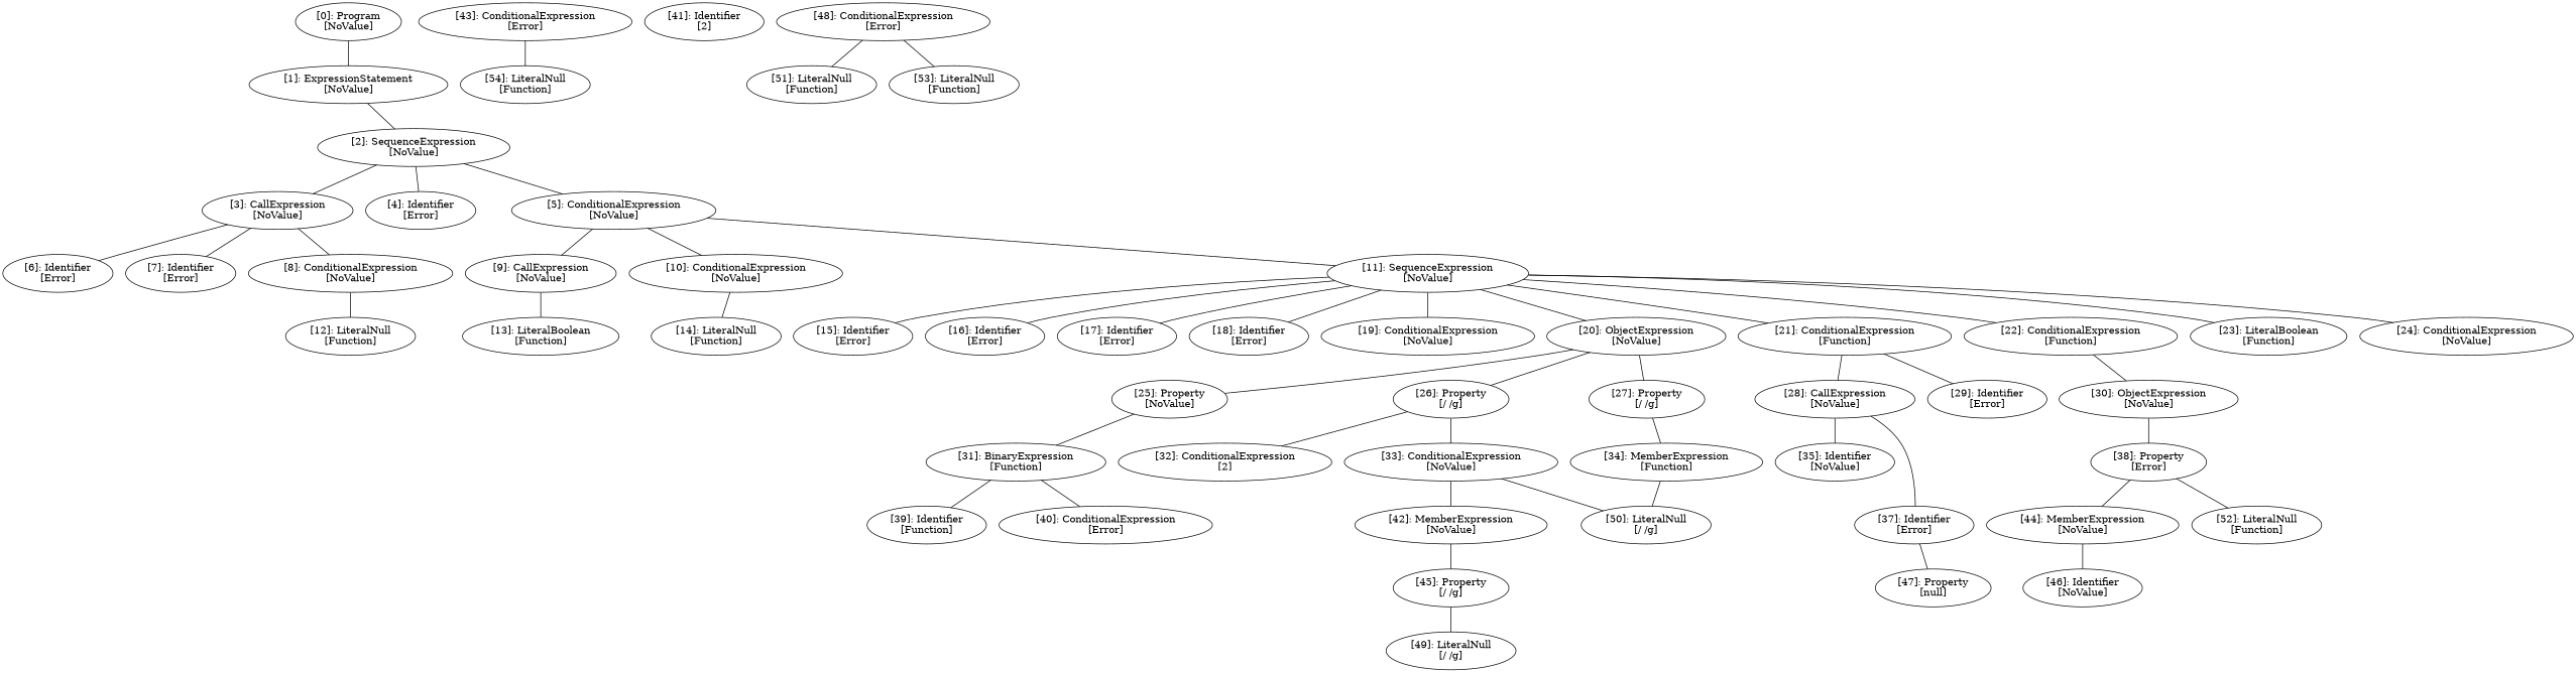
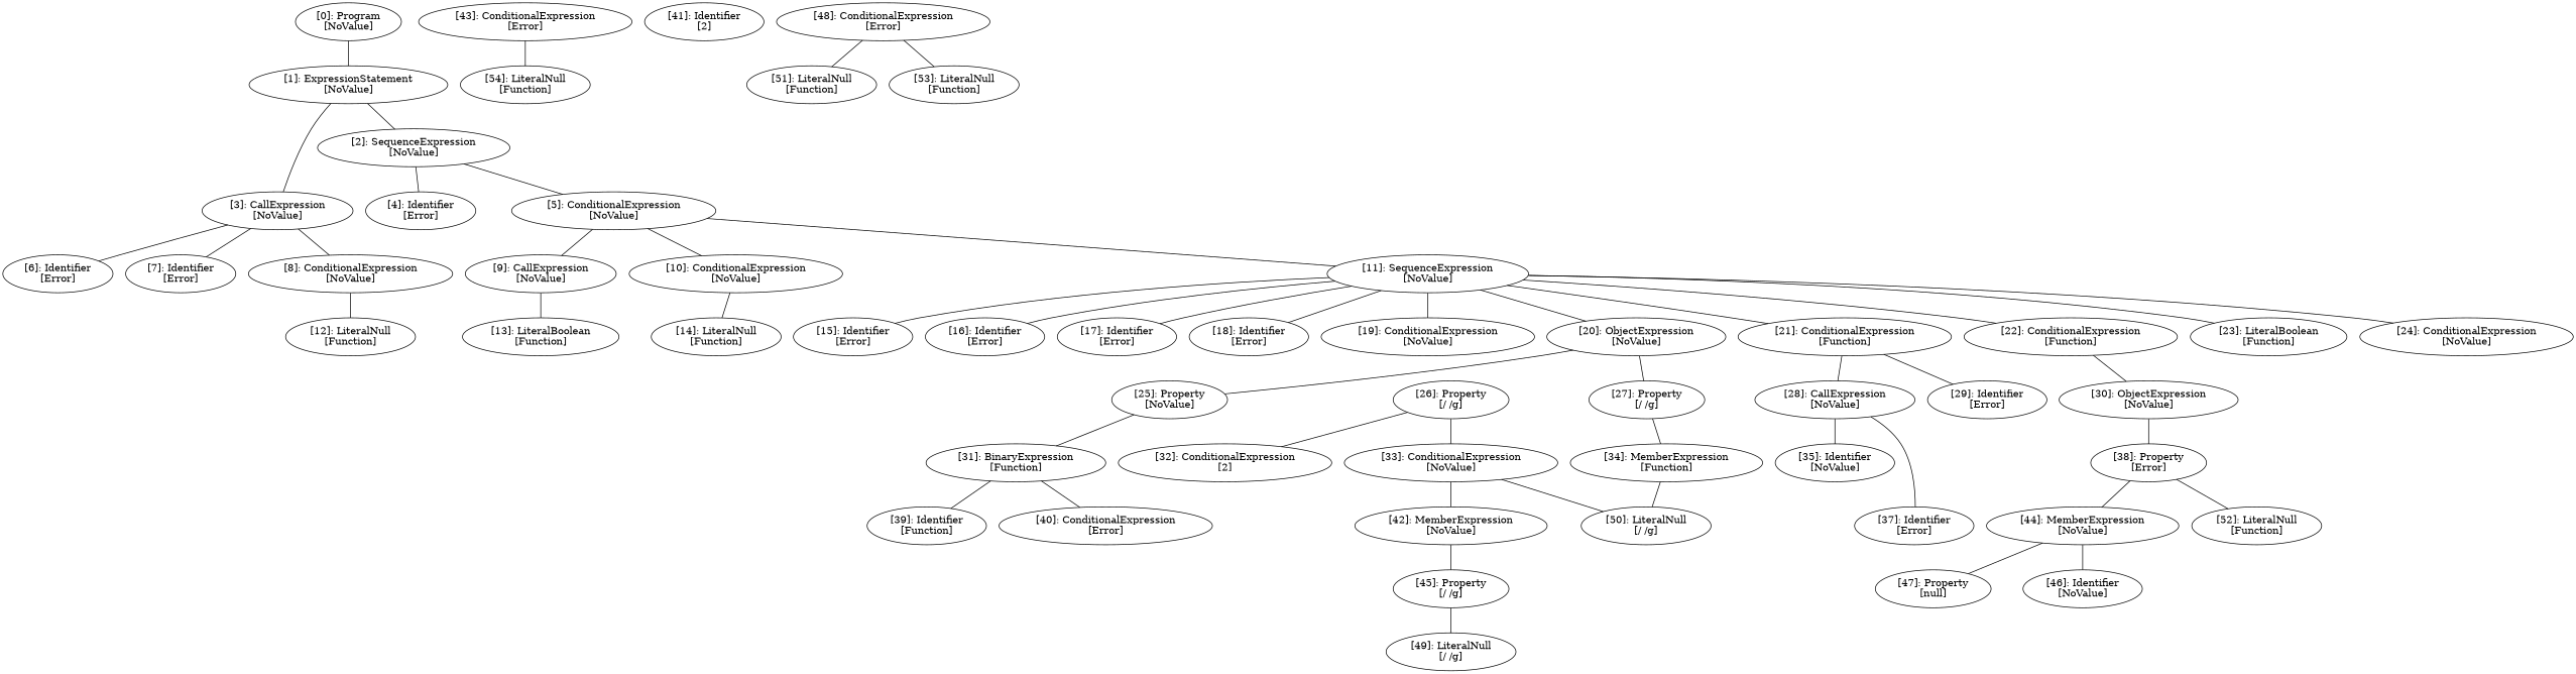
  graph {
    fontname="DejaVu Serif"
    node [fontname="DejaVu Serif"]
    edge [fontname="DejaVu Serif"]
    n1 [label="[0]: Program\n[NoValue]"]
    n2 [label="[1]: ExpressionStatement\n[NoValue]"]
    n3 [label="[2]: SequenceExpression\n[NoValue]"]
    n4 [label="[3]: CallExpression\n[NoValue]"]
    n5 [label="[4]: Identifier\n[Error]"]
    n6 [label="[5]: ConditionalExpression\n[NoValue]"]
    n7 [label="[6]: Identifier\n[Error]"]
    n8 [label="[7]: Identifier\n[Error]"]
    n9 [label="[8]: ConditionalExpression\n[NoValue]"]
    n10 [label="[9]: CallExpression\n[NoValue]"]
    n11 [label="[10]: ConditionalExpression\n[NoValue]"]
    n12 [label="[11]: SequenceExpression\n[NoValue]"]
    n13 [label="[12]: LiteralNull\n[Function]"]
    n14 [label="[13]: LiteralBoolean\n[Function]"]
    n15 [label="[14]: LiteralNull\n[Function]"]
    n16 [label="[15]: Identifier\n[Error]"]
    n17 [label="[16]: Identifier\n[Error]"]
    n18 [label="[17]: Identifier\n[Error]"]
    n19 [label="[18]: Identifier\n[Error]"]
    n20 [label="[19]: ConditionalExpression\n[NoValue]"]
    n21 [label="[20]: ObjectExpression\n[NoValue]"]
    n22 [label="[21]: ConditionalExpression\n[Function]"]
    n23 [label="[22]: ConditionalExpression\n[Function]"]
    n24 [label="[23]: LiteralBoolean\n[Function]"]
    n25 [label="[24]: ConditionalExpression\n[NoValue]"]
    n26 [label="[25]: Property\n[NoValue]"]
    n27 [label="[26]: Property\n[/ /g]"]
    n28 [label="[27]: Property\n[/ /g]"]
    n29 [label="[28]: CallExpression\n[NoValue]"]
    n30 [label="[29]: Identifier\n[Error]"]
    n31 [label="[30]: ObjectExpression\n[NoValue]"]
    n32 [label="[31]: BinaryExpression\n[Function]"]
    n33 [label="[32]: ConditionalExpression\n[2]"]
    n34 [label="[33]: ConditionalExpression\n[NoValue]"]
    n35 [label="[34]: MemberExpression\n[Function]"]
    n36 [label="[35]: Identifier\n[NoValue]"]
    n37 [label="[37]: Identifier\n[Error]"]
    n38 [label="[38]: Property\n[Error]"]
    n39 [label="[39]: Identifier\n[Function]"]
    n40 [label="[40]: ConditionalExpression\n[Error]"]
    n41 [label="[42]: MemberExpression\n[NoValue]"]
    n42 [label="[50]: LiteralNull\n[/ /g]"]
    n43 [label="[44]: MemberExpression\n[NoValue]"]
    n44 [label="[52]: LiteralNull\n[Function]"]
    n45 [label="[45]: Property\n[/ /g]"]
    n46 [label="[43]: ConditionalExpression\n[Error]"]
    n47 [label="[54]: LiteralNull\n[Function]"]
    n48 [label="[46]: Identifier\n[NoValue]"]
    n49 [label="[47]: Property\n[null]"]
    n50 [label="[41]: Identifier\n[2]"]
    n51 [label="[49]: LiteralNull\n[/ /g]"]
    n52 [label="[48]: ConditionalExpression\n[Error]"]
    n53 [label="[51]: LiteralNull\n[Function]"]
    n54 [label="[53]: LiteralNull\n[Function]"]
    n1 -- n2
    n2 -- n3
-   n3 -- n4
+   n2 -- n4
    n3 -- n5
    n3 -- n6
    n4 -- n7
    n4 -- n8
    n4 -- n9
    n6 -- n10
    n6 -- n11
    n6 -- n12
    n9 -- n13
    n10 -- n14
    n11 -- n15
    n12 -- n16
    n12 -- n17
    n12 -- n18
    n12 -- n19
    n12 -- n20
    n12 -- n21
    n12 -- n22
    n12 -- n23
    n12 -- n24
    n12 -- n25
    n21 -- n26
-   n21 -- n27
    n21 -- n28
    n22 -- n29
    n22 -- n30
    n23 -- n31
    n26 -- n32
    n27 -- n33
    n27 -- n34
    n28 -- n35
    n29 -- n36
    n29 -- n37
    n31 -- n38
    n32 -- n39
    n32 -- n40
    n34 -- n41
    n34 -- n42
    n35 -- n42
    n38 -- n43
    n38 -- n44
    n41 -- n45
    n43 -- n48
-   n37 -- n49
+   n43 -- n49
    n45 -- n51
    n46 -- n47
    n52 -- n53
    n52 -- n54
  }
